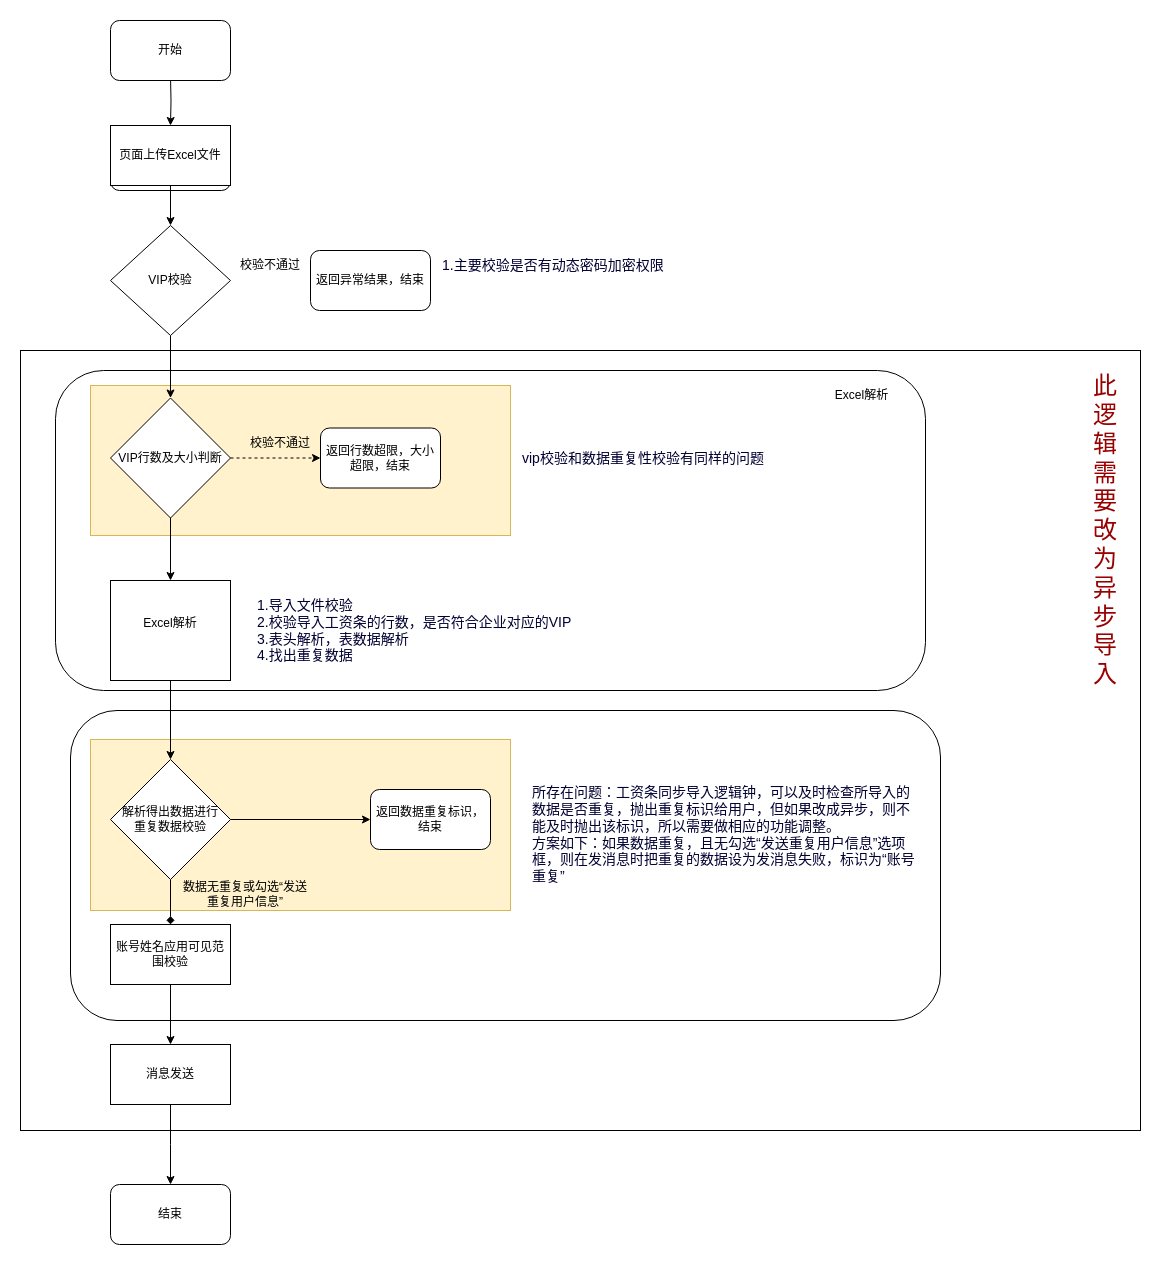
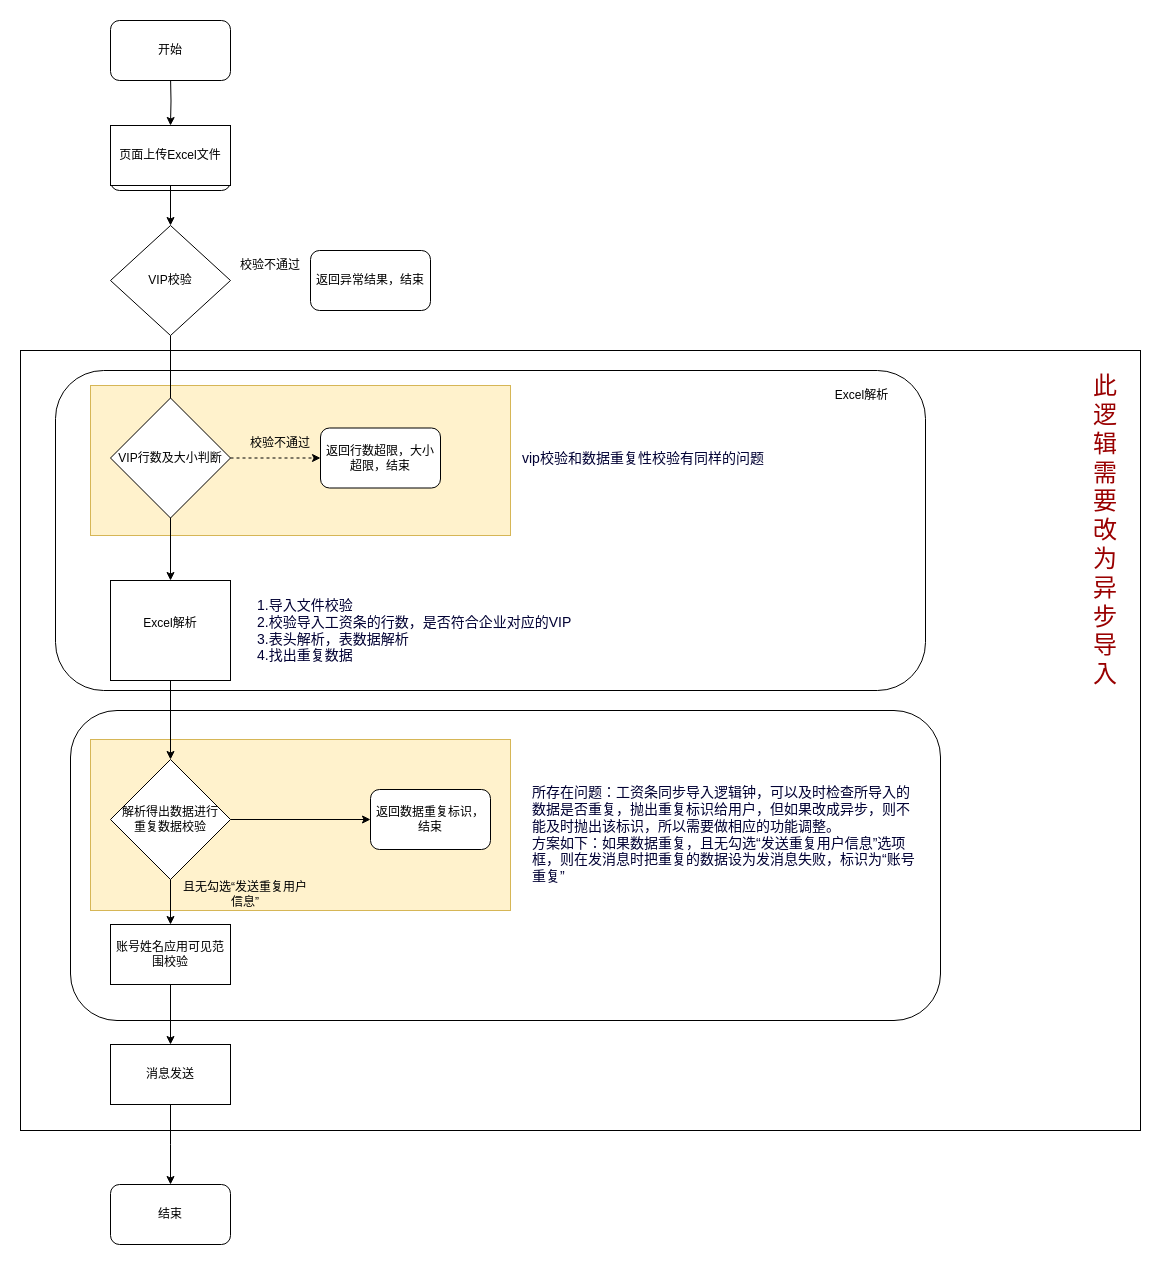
  <mxCell id="0" />
  <mxCell id="1" parent="0" />
  <mxCell id="2" value="" style="rounded=0;whiteSpace=wrap;html=1;" vertex="1" parent="1"><mxGeometry x="20" y="350" width="1120" height="780" as="geometry" /></mxCell>
  <mxCell id="3" value="" style="rounded=1;whiteSpace=wrap;html=1;" vertex="1" parent="1"><mxGeometry x="55" y="370" width="870" height="320" as="geometry" /></mxCell>
  <mxCell id="4" value="" style="rounded=1;whiteSpace=wrap;html=1;" vertex="1" parent="1"><mxGeometry x="70" y="710" width="870" height="310" as="geometry" /></mxCell>
  <mxCell id="5" value="" style="rounded=0;whiteSpace=wrap;html=1;fontSize=24;fillColor=#fff2cc;strokeColor=#d6b656;" vertex="1" parent="1"><mxGeometry x="90" y="385" width="420" height="150" as="geometry" /></mxCell>
  <mxCell id="6" value="" style="rounded=0;whiteSpace=wrap;html=1;fontSize=24;fillColor=#fff2cc;strokeColor=#d6b656;" parent="1" vertex="1"><mxGeometry x="90" y="739" width="420" height="171" as="geometry" /></mxCell>
  <mxCell id="7" value="" style="edgeStyle=orthogonalEdgeStyle;rounded=0;orthogonalLoop=1;jettySize=auto;html=1;entryX=0.5;entryY=0;entryDx=0;entryDy=0;" parent="1" target="10" edge="1"><mxGeometry relative="1" as="geometry"><mxPoint x="170" y="155" as="targetPoint" /><mxPoint x="170" y="75" as="sourcePoint" /></mxGeometry></mxCell>
  <mxCell id="8" value="&lt;font style=&quot;font-size: 24px&quot;&gt;开始&lt;/font&gt;" style="rounded=1;whiteSpace=wrap;html=1;" parent="1" vertex="1"><mxGeometry x="110" y="130" width="120" height="60" as="geometry" /></mxCell>
  <mxCell id="9" value="" style="edgeStyle=orthogonalEdgeStyle;rounded=0;orthogonalLoop=1;jettySize=auto;html=1;entryX=0.5;entryY=0;entryDx=0;entryDy=0;" parent="1" source="10" target="12" edge="1"><mxGeometry relative="1" as="geometry"><mxPoint x="170" y="235" as="targetPoint" /></mxGeometry></mxCell>
  <mxCell id="10" value="页面上传Excel文件" style="rounded=0;whiteSpace=wrap;html=1;" parent="1" vertex="1"><mxGeometry x="110" y="125" width="120" height="60" as="geometry" /></mxCell>
- <mxCell id="11" value="" style="edgeStyle=orthogonalEdgeStyle;rounded=0;orthogonalLoop=1;jettySize=auto;html=1;entryX=0.5;entryY=0;entryDx=0;entryDy=0;" parent="1" source="12" edge="1" target="28"><mxGeometry relative="1" as="geometry"><mxPoint x="170" y="365" as="targetPoint" /></mxGeometry></mxCell>
+ <mxCell id="11" value="" style="edgeStyle=orthogonalEdgeStyle;rounded=0;orthogonalLoop=1;jettySize=auto;html=1;entryX=0.5;entryY=0;entryDx=0;entryDy=0;endArrow=none;" parent="1" source="12" edge="1" target="28"><mxGeometry relative="1" as="geometry"><mxPoint x="170" y="365" as="targetPoint" /></mxGeometry></mxCell>
  <mxCell id="12" value="VIP校验" style="rhombus;whiteSpace=wrap;html=1;" parent="1" vertex="1"><mxGeometry x="110" y="225" width="120" height="110" as="geometry" /></mxCell>
  <mxCell id="13" value="校验不通过" style="text;html=1;strokeColor=none;fillColor=none;align=center;verticalAlign=middle;whiteSpace=wrap;rounded=0;" parent="1" vertex="1"><mxGeometry x="230" y="255" width="80" height="20" as="geometry" /></mxCell>
  <mxCell id="14" value="返回异常结果，结束" style="rounded=1;whiteSpace=wrap;html=1;" parent="1" vertex="1"><mxGeometry x="310" y="250" width="120" height="60" as="geometry" /></mxCell>
  <mxCell id="15" value="Excel解析&lt;br&gt;&lt;br&gt;" style="rounded=0;whiteSpace=wrap;html=1;" parent="1" vertex="1"><mxGeometry x="110" y="580" width="120" height="100" as="geometry" /></mxCell>
  <mxCell id="16" value="" style="edgeStyle=orthogonalEdgeStyle;rounded=0;orthogonalLoop=1;jettySize=auto;html=1;exitX=0.5;exitY=1;exitDx=0;exitDy=0;" parent="1" source="15" target="19" edge="1"><mxGeometry relative="1" as="geometry"><mxPoint x="170" y="810" as="sourcePoint" /></mxGeometry></mxCell>
  <mxCell id="17" value="" style="edgeStyle=orthogonalEdgeStyle;rounded=0;orthogonalLoop=1;jettySize=auto;html=1;entryX=0;entryY=0.5;entryDx=0;entryDy=0;" parent="1" source="19" target="20" edge="1"><mxGeometry relative="1" as="geometry"><mxPoint x="310" y="819" as="targetPoint" /></mxGeometry></mxCell>
- <mxCell id="18" value="" style="edgeStyle=orthogonalEdgeStyle;rounded=0;orthogonalLoop=1;jettySize=auto;html=1;entryX=0.5;entryY=0;entryDx=0;entryDy=0;endArrow=diamond;" parent="1" source="19" target="35" edge="1"><mxGeometry relative="1" as="geometry"><mxPoint x="170" y="930" as="targetPoint" /></mxGeometry></mxCell>
+ <mxCell id="18" value="" style="edgeStyle=orthogonalEdgeStyle;rounded=0;orthogonalLoop=1;jettySize=auto;html=1;entryX=0.5;entryY=0;entryDx=0;entryDy=0;" parent="1" source="19" target="35" edge="1"><mxGeometry relative="1" as="geometry"><mxPoint x="170" y="930" as="targetPoint" /></mxGeometry></mxCell>
  <mxCell id="19" value="解析得出数据进行&lt;br&gt;重复数据校验" style="rhombus;whiteSpace=wrap;html=1;" parent="1" vertex="1"><mxGeometry x="110" y="759" width="120" height="120" as="geometry" /></mxCell>
  <mxCell id="20" value="返回数据重复标识，结束" style="rounded=1;whiteSpace=wrap;html=1;" parent="1" vertex="1"><mxGeometry x="370" y="789" width="120" height="60" as="geometry" /></mxCell>
  <mxCell id="21" value="" style="edgeStyle=orthogonalEdgeStyle;rounded=0;orthogonalLoop=1;jettySize=auto;html=1;" parent="1" source="22" edge="1"><mxGeometry relative="1" as="geometry"><mxPoint x="170" y="1184" as="targetPoint" /></mxGeometry></mxCell>
  <mxCell id="22" value="消息发送" style="rounded=0;whiteSpace=wrap;html=1;" parent="1" vertex="1"><mxGeometry x="110" y="1044" width="120" height="60" as="geometry" /></mxCell>
- <mxCell id="23" value="数据无重复或勾选“发送重复用户信息”" style="text;html=1;strokeColor=none;fillColor=none;align=center;verticalAlign=middle;whiteSpace=wrap;rounded=0;" parent="1" vertex="1"><mxGeometry x="180" y="884" width="130" height="20" as="geometry" /></mxCell>
+ <mxCell id="23" value="且无勾选“发送重复用户信息”" style="text;html=1;strokeColor=none;fillColor=none;align=center;verticalAlign=middle;whiteSpace=wrap;rounded=0;" parent="1" vertex="1"><mxGeometry x="180" y="884" width="130" height="20" as="geometry" /></mxCell>
  <mxCell id="24" value="结束" style="rounded=1;whiteSpace=wrap;html=1;" parent="1" vertex="1"><mxGeometry x="110" y="1184" width="120" height="60" as="geometry" /></mxCell>
  <mxCell id="25" value="此逻辑需要改为异步导入" style="text;html=1;strokeColor=none;fillColor=none;align=center;verticalAlign=middle;whiteSpace=wrap;rounded=0;fontColor=#990000;fontSize=24;" parent="1" vertex="1"><mxGeometry x="1100" y="520" width="10" height="20" as="geometry" /></mxCell>
  <mxCell id="26" value="&lt;div style=&quot;text-align: left ; font-size: 14px&quot;&gt;&lt;span style=&quot;color: rgb(0 , 0 , 51) ; line-height: 110%&quot;&gt;&lt;font style=&quot;font-size: 14px&quot;&gt;所存在问题：工资条同步导入逻辑钟，可以及时检查所导入的数据是否重复，抛出重复标识给用户，但如果改成异步，则不能及时抛出该标识，所以需要做相应的功能调整。&lt;/font&gt;&lt;/span&gt;&lt;/div&gt;&lt;div style=&quot;text-align: left ; font-size: 14px&quot;&gt;&lt;font color=&quot;#000033&quot; style=&quot;font-size: 14px&quot;&gt;方案如下：如果数据重复，且无勾选“发送重复用户信息”选项框，则在发消息时把重复的数据设为发消息失败，标识为“账号重复”&lt;/font&gt;&lt;/div&gt;" style="text;html=1;strokeColor=none;fillColor=none;align=left;verticalAlign=middle;whiteSpace=wrap;rounded=0;fontSize=24;fontColor=#990000;" parent="1" vertex="1"><mxGeometry x="530" y="774" width="390" height="120" as="geometry" /></mxCell>
  <mxCell id="27" value="" style="edgeStyle=orthogonalEdgeStyle;rounded=0;orthogonalLoop=1;jettySize=auto;html=1;" edge="1" parent="1" source="28" target="15"><mxGeometry relative="1" as="geometry" /></mxCell>
  <mxCell id="28" value="VIP行数及大小判断" style="rhombus;whiteSpace=wrap;html=1;" vertex="1" parent="1"><mxGeometry x="110" y="397.5" width="120" height="120" as="geometry" /></mxCell>
  <mxCell id="29" value="" style="edgeStyle=orthogonalEdgeStyle;rounded=0;orthogonalLoop=1;jettySize=auto;html=1;entryX=0;entryY=0.5;entryDx=0;entryDy=0;exitX=1;exitY=0.5;exitDx=0;exitDy=0;dashed=1;" edge="1" parent="1" target="31" source="28"><mxGeometry relative="1" as="geometry"><mxPoint x="320" y="457.5" as="targetPoint" /><mxPoint x="240" y="457.5" as="sourcePoint" /></mxGeometry></mxCell>
  <mxCell id="30" value="校验不通过" style="text;html=1;strokeColor=none;fillColor=none;align=center;verticalAlign=middle;whiteSpace=wrap;rounded=0;" vertex="1" parent="1"><mxGeometry x="240" y="432.5" width="80" height="20" as="geometry" /></mxCell>
  <mxCell id="31" value="返回行数超限，大小超限，结束" style="rounded=1;whiteSpace=wrap;html=1;" vertex="1" parent="1"><mxGeometry x="320" y="427.5" width="120" height="60" as="geometry" /></mxCell>
- <mxCell id="32" value="&lt;div style=&quot;text-align: left ; font-size: 14px&quot;&gt;&lt;font color=&quot;#000033&quot;&gt;1.主要校验是否有动态密码加密权限&lt;/font&gt;&lt;/div&gt;" style="text;html=1;strokeColor=none;fillColor=none;align=left;verticalAlign=middle;whiteSpace=wrap;rounded=0;fontSize=24;fontColor=#990000;" vertex="1" parent="1"><mxGeometry x="440" y="257.5" width="390" height="15" as="geometry" /></mxCell>
  <mxCell id="33" value="&lt;div style=&quot;text-align: left ; font-size: 14px&quot;&gt;&lt;div&gt;&lt;font color=&quot;#000033&quot;&gt;1.导入文件校验&lt;/font&gt;&lt;/div&gt;&lt;div&gt;&lt;font color=&quot;#000033&quot;&gt;2.校验导入工资条的行数，是否符合企业对应的VIP&lt;/font&gt;&lt;/div&gt;&lt;/div&gt;&lt;div style=&quot;text-align: left ; font-size: 14px&quot;&gt;&lt;font color=&quot;#000033&quot;&gt;3.表头解析，表数据解析&lt;/font&gt;&lt;/div&gt;&lt;div style=&quot;text-align: left ; font-size: 14px&quot;&gt;&lt;font color=&quot;#000033&quot;&gt;4.找出重复数据&lt;/font&gt;&lt;/div&gt;" style="text;html=1;strokeColor=none;fillColor=none;align=left;verticalAlign=middle;whiteSpace=wrap;rounded=0;fontSize=24;fontColor=#990000;" vertex="1" parent="1"><mxGeometry x="255" y="589" width="390" height="81" as="geometry" /></mxCell>
  <mxCell id="34" value="" style="edgeStyle=orthogonalEdgeStyle;rounded=0;orthogonalLoop=1;jettySize=auto;html=1;" edge="1" parent="1" source="35" target="22"><mxGeometry relative="1" as="geometry" /></mxCell>
  <mxCell id="35" value="账号姓名应用可见范围校验" style="rounded=0;whiteSpace=wrap;html=1;" vertex="1" parent="1"><mxGeometry x="110" y="924" width="120" height="60" as="geometry" /></mxCell>
  <mxCell id="36" value="Excel解析" style="text;html=1;strokeColor=none;fillColor=none;align=center;verticalAlign=middle;whiteSpace=wrap;rounded=0;" vertex="1" parent="1"><mxGeometry x="820" y="380" width="83" height="30" as="geometry" /></mxCell>
  <mxCell id="37" value="&lt;div style=&quot;text-align: left ; font-size: 14px&quot;&gt;&lt;font color=&quot;#000033&quot;&gt;vip校验和数据重复性校验有同样的问题&lt;/font&gt;&lt;/div&gt;" style="text;html=1;strokeColor=none;fillColor=none;align=left;verticalAlign=middle;whiteSpace=wrap;rounded=0;fontSize=24;fontColor=#990000;" vertex="1" parent="1"><mxGeometry x="520" y="437" width="390" height="41" as="geometry" /></mxCell>
  <mxCell id="38" value="开始" style="rounded=1;whiteSpace=wrap;html=1;" vertex="1" parent="1"><mxGeometry x="110" width="120" height="60" as="geometry" y="20" /></mxCell>
